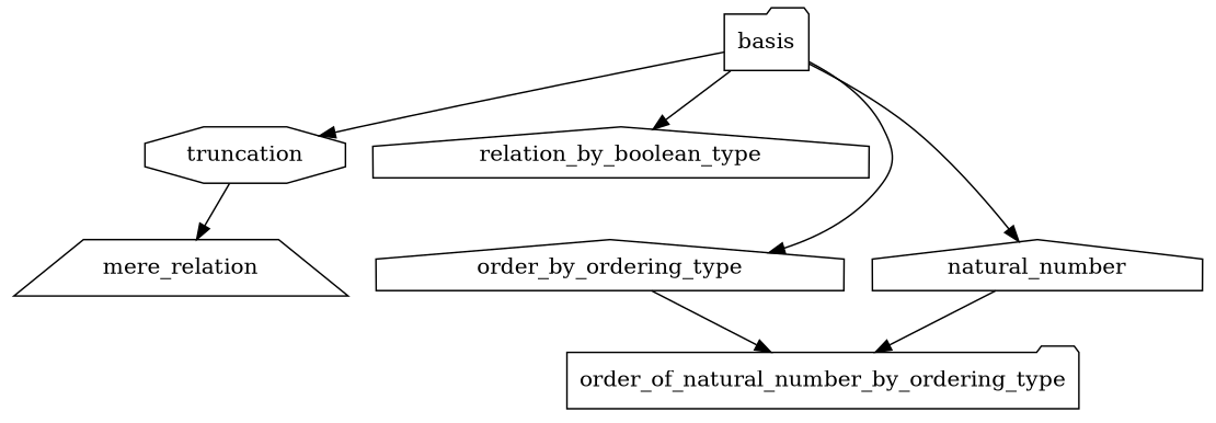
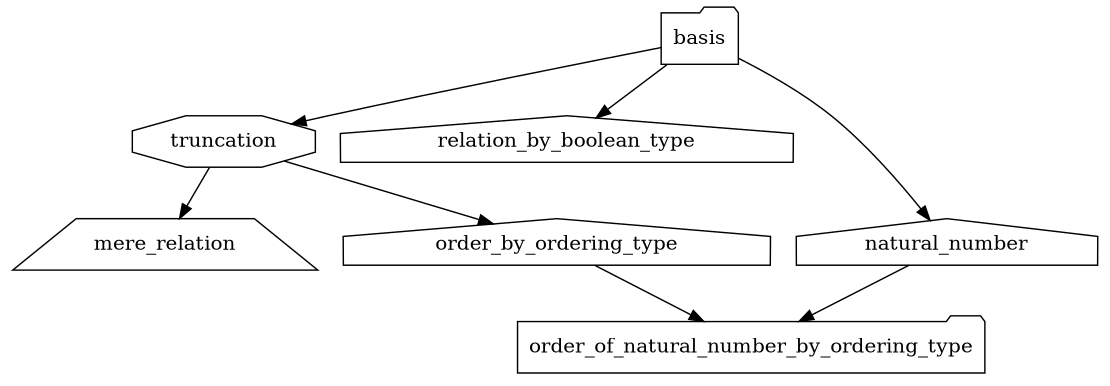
  digraph {
    node [shape=house]
    basis [shape=folder]
    truncation [shape=octagon]
    relation_by_boolean_type
    order_by_ordering_type
    natural_number
    mere_relation [shape=trapezium]
    order_of_natural_number_by_ordering_type [shape=folder]
    basis -> truncation
    basis -> relation_by_boolean_type
-   basis -> order_by_ordering_type
+   truncation -> order_by_ordering_type
    basis -> natural_number
    truncation -> mere_relation
    order_by_ordering_type -> order_of_natural_number_by_ordering_type
    natural_number -> order_of_natural_number_by_ordering_type
  }
